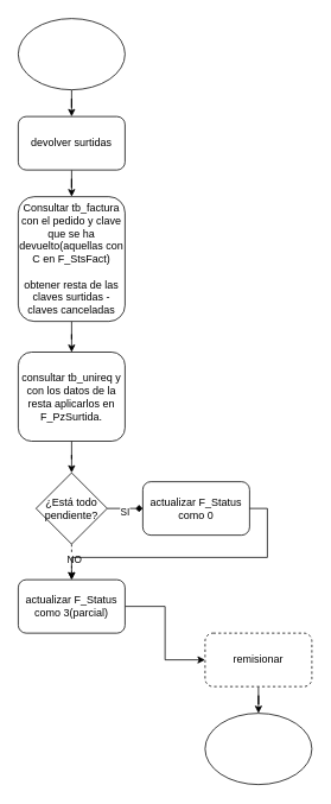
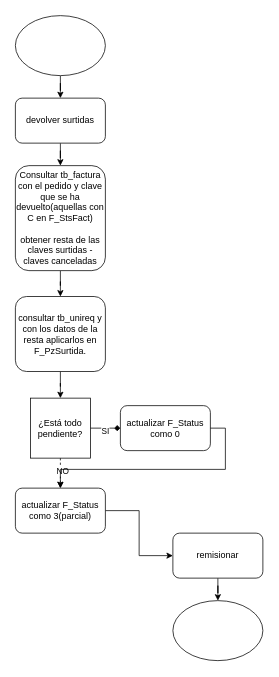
  <mxCell id="0" />
  <mxCell id="1" parent="0" />
  <mxCell id="2" value="" style="edgeStyle=orthogonalEdgeStyle;rounded=0;orthogonalLoop=1;jettySize=auto;html=1;" edge="1" parent="1" source="3" target="5"><mxGeometry relative="1" as="geometry" /></mxCell>
  <mxCell id="3" value="" style="ellipse;whiteSpace=wrap;html=1;" vertex="1" parent="1"><mxGeometry x="20" y="20" width="120" height="80" as="geometry" /></mxCell>
  <mxCell id="4" value="" style="edgeStyle=orthogonalEdgeStyle;rounded=0;orthogonalLoop=1;jettySize=auto;html=1;" edge="1" parent="1" source="5" target="7"><mxGeometry relative="1" as="geometry" /></mxCell>
  <mxCell id="5" value="devolver surtidas" style="rounded=1;whiteSpace=wrap;html=1;" vertex="1" parent="1"><mxGeometry x="20" y="130" width="120" height="60" as="geometry" /></mxCell>
  <mxCell id="6" value="" style="edgeStyle=orthogonalEdgeStyle;rounded=0;orthogonalLoop=1;jettySize=auto;html=1;" edge="1" parent="1" source="7" target="9"><mxGeometry relative="1" as="geometry" /></mxCell>
  <mxCell id="7" value="Consultar tb_factura con el pedido y clave que se ha devuelto(aquellas con C en F_StsFact)&lt;div&gt;&lt;br&gt;&lt;/div&gt;&lt;div&gt;obtener resta de las claves surtidas - claves canceladas&lt;/div&gt;" style="rounded=1;whiteSpace=wrap;html=1;" vertex="1" parent="1"><mxGeometry x="20" y="220" width="120" height="140" as="geometry" /></mxCell>
  <mxCell id="8" value="" style="edgeStyle=orthogonalEdgeStyle;rounded=0;orthogonalLoop=1;jettySize=auto;html=1;entryX=0.5;entryY=0;entryDx=0;entryDy=0;" edge="1" parent="1" source="9" target="14"><mxGeometry relative="1" as="geometry"><mxPoint x="80" y="530" as="targetPoint" /></mxGeometry></mxCell>
  <mxCell id="9" value="consultar tb_unireq y con los datos de la resta aplicarlos en F_PzSurtida." style="rounded=1;whiteSpace=wrap;html=1;" vertex="1" parent="1"><mxGeometry x="20" y="394.5" width="120" height="100" as="geometry" /></mxCell>
  <mxCell id="10" value="" style="edgeStyle=orthogonalEdgeStyle;rounded=0;orthogonalLoop=1;jettySize=auto;html=1;endArrow=diamond;" edge="1" parent="1" source="14" target="15"><mxGeometry relative="1" as="geometry" /></mxCell>
  <mxCell id="11" value="SI" style="edgeLabel;html=1;align=center;verticalAlign=middle;resizable=0;points=[];" vertex="1" connectable="0" parent="10"><mxGeometry x="-0.07" y="-3" relative="1" as="geometry"><mxPoint as="offset" /></mxGeometry></mxCell>
  <mxCell id="12" value="" style="edgeStyle=orthogonalEdgeStyle;rounded=0;orthogonalLoop=1;jettySize=auto;html=1;dashed=1;" edge="1" parent="1" source="14" target="17"><mxGeometry relative="1" as="geometry" /></mxCell>
  <mxCell id="13" value="NO" style="edgeLabel;html=1;align=center;verticalAlign=middle;resizable=0;points=[];" vertex="1" connectable="0" parent="12"><mxGeometry x="-0.15" y="2" relative="1" as="geometry"><mxPoint as="offset" /></mxGeometry></mxCell>
- <mxCell id="14" value="¿Está todo pendiente?" style="rhombus;whiteSpace=wrap;html=1;" vertex="1" parent="1"><mxGeometry x="40" y="530" width="80" height="80" as="geometry" /></mxCell>
+ <mxCell id="14" value="¿Está todo pendiente?" style="whiteSpace=wrap;html=1;rounded=0;" vertex="1" parent="1"><mxGeometry x="40" y="530" width="80" height="80" as="geometry" /></mxCell>
  <mxCell id="15" value="actualizar F_Status como 0" style="rounded=1;whiteSpace=wrap;html=1;" vertex="1" parent="1"><mxGeometry x="160" y="540" width="120" height="60" as="geometry" /></mxCell>
  <mxCell id="16" style="edgeStyle=orthogonalEdgeStyle;rounded=0;orthogonalLoop=1;jettySize=auto;html=1;exitX=1;exitY=0.5;exitDx=0;exitDy=0;entryX=0;entryY=0.5;entryDx=0;entryDy=0;" edge="1" parent="1" source="17" target="19"><mxGeometry relative="1" as="geometry" /></mxCell>
  <mxCell id="17" value="actualizar F_Status como 3(parcial)" style="rounded=1;whiteSpace=wrap;html=1;" vertex="1" parent="1"><mxGeometry x="20" y="650" width="120" height="60" as="geometry" /></mxCell>
  <mxCell id="18" value="" style="edgeStyle=orthogonalEdgeStyle;rounded=0;orthogonalLoop=1;jettySize=auto;html=1;" edge="1" parent="1" source="19" target="21"><mxGeometry relative="1" as="geometry" /></mxCell>
- <mxCell id="19" value="remisionar" style="rounded=1;whiteSpace=wrap;html=1;dashed=1;" vertex="1" parent="1"><mxGeometry x="230" y="710" width="120" height="60" as="geometry" /></mxCell>
+ <mxCell id="19" value="remisionar" style="rounded=1;whiteSpace=wrap;html=1;" vertex="1" parent="1"><mxGeometry x="230" y="710" width="120" height="60" as="geometry" /></mxCell>
  <mxCell id="20" style="edgeStyle=orthogonalEdgeStyle;rounded=0;orthogonalLoop=1;jettySize=auto;html=1;exitX=1;exitY=0.5;exitDx=0;exitDy=0;" edge="1" parent="1" source="15" target="17"><mxGeometry relative="1" as="geometry" /></mxCell>
  <mxCell id="21" value="" style="ellipse;whiteSpace=wrap;html=1;" vertex="1" parent="1"><mxGeometry x="230" y="800" width="120" height="80" as="geometry" /></mxCell>
